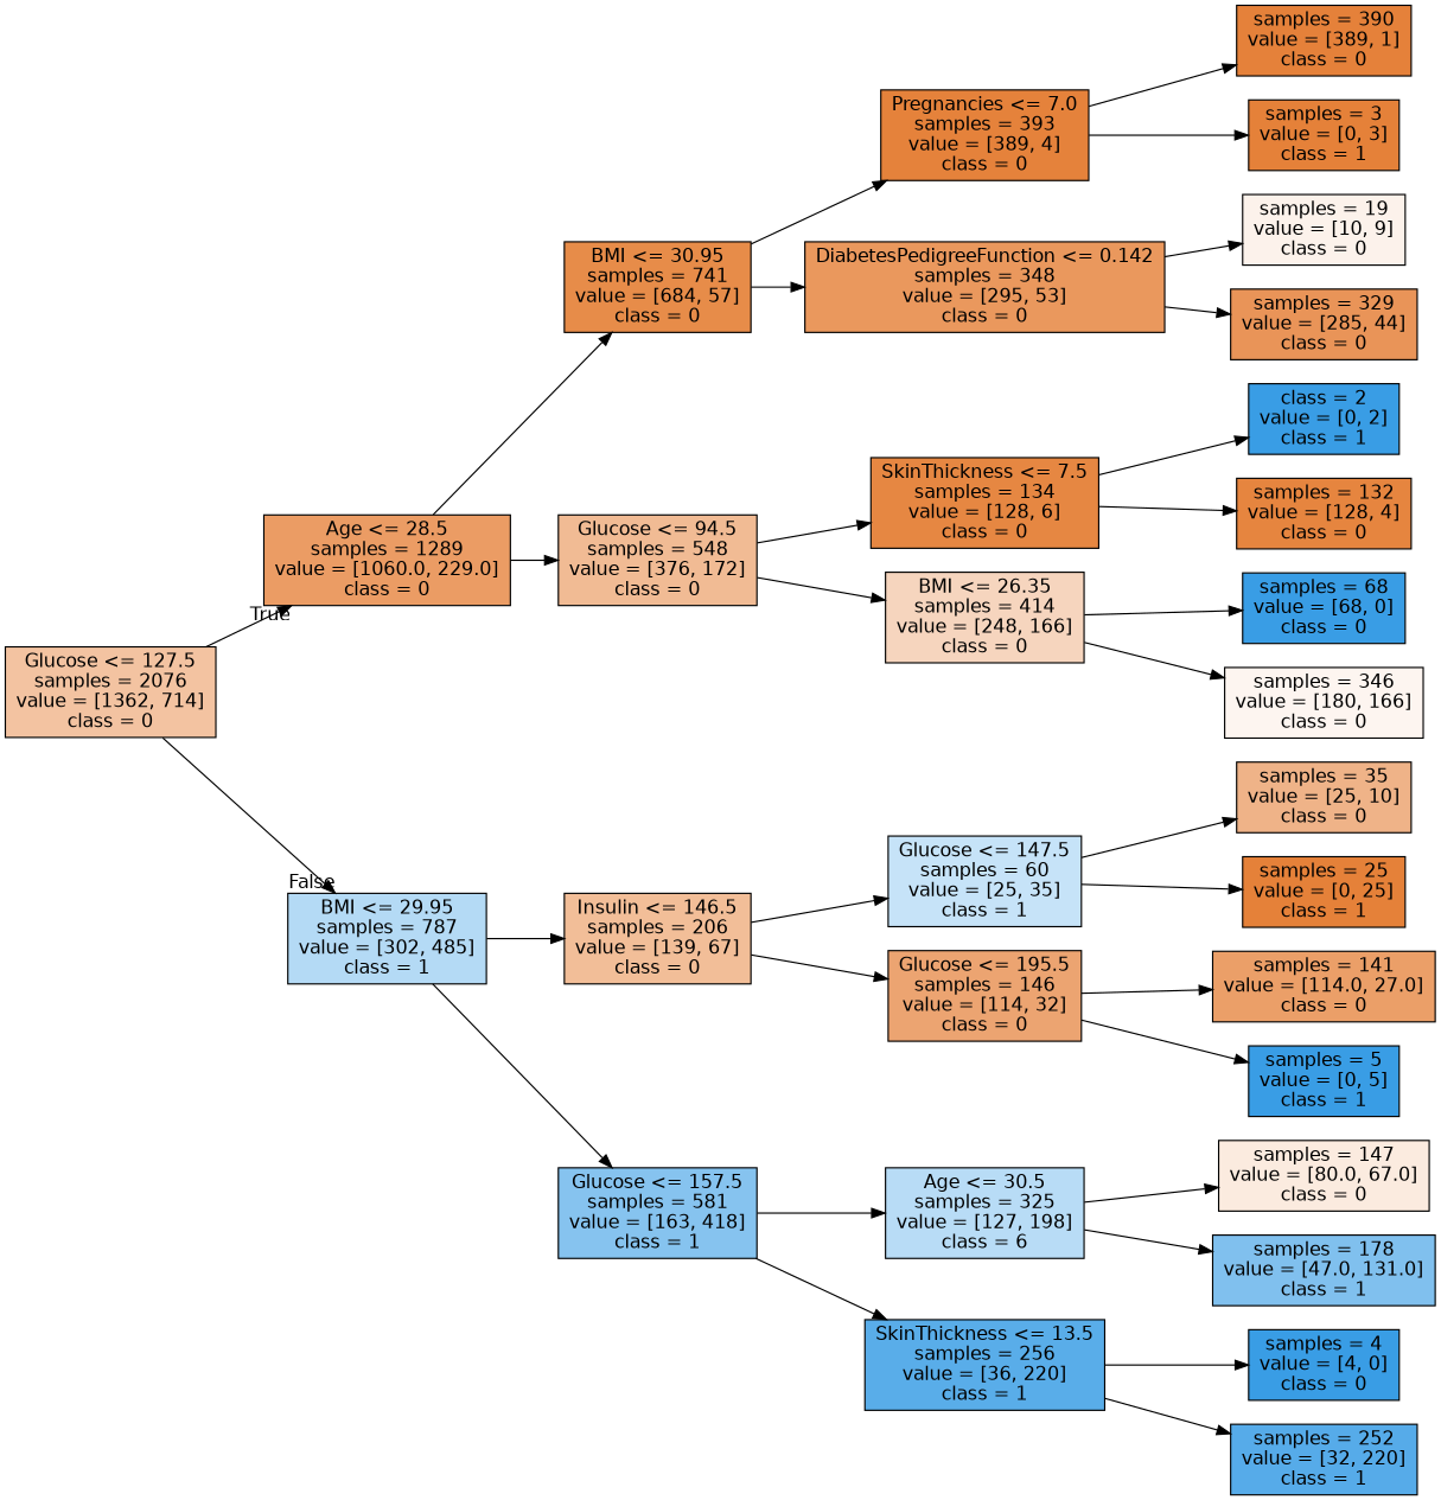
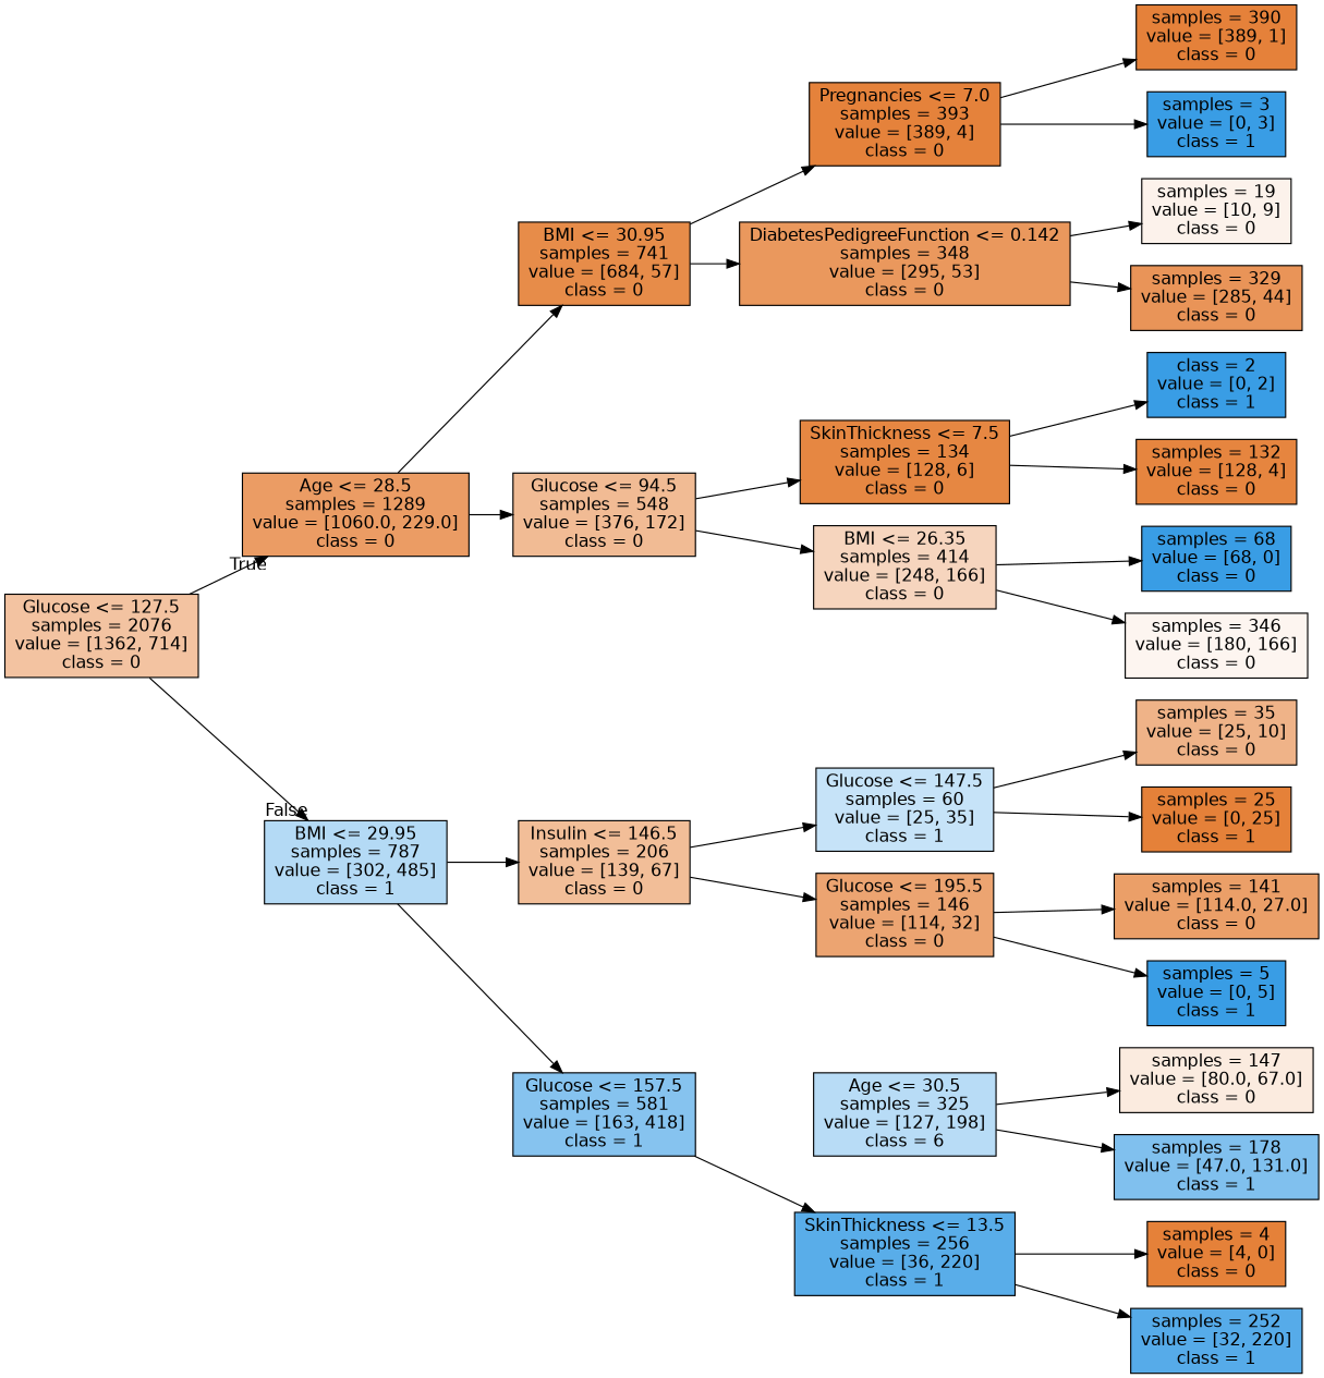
  digraph {
    rankdir=LR
    node [color=black fillcolor="#399de5" fontname=helvetica shape=box style=filled]
    edge [fontname=helvetica]
    n1 [fillcolor="#f3c3a1" label="Glucose <= 127.5\nsamples = 2076\nvalue = [1362, 714]\nclass = 0"]
    n2 [fillcolor="#eb9c64" label="Age <= 28.5\nsamples = 1289\nvalue = [1060.0, 229.0]\nclass = 0"]
    n3 [fillcolor="#b4daf5" label="BMI <= 29.95\nsamples = 787\nvalue = [302, 485]\nclass = 1"]
    n4 [fillcolor="#e78c49" label="BMI <= 30.95\nsamples = 741\nvalue = [684, 57]\nclass = 0"]
    n5 [fillcolor="#f1bb94" label="Glucose <= 94.5\nsamples = 548\nvalue = [376, 172]\nclass = 0"]
    n6 [fillcolor="#f2be98" label="Insulin <= 146.5\nsamples = 206\nvalue = [139, 67]\nclass = 0"]
    n7 [fillcolor="#86c3ef" label="Glucose <= 157.5\nsamples = 581\nvalue = [163, 418]\nclass = 1"]
    n8 [fillcolor="#e5823b" label="Pregnancies <= 7.0\nsamples = 393\nvalue = [389, 4]\nclass = 0"]
    n9 [fillcolor="#ea985d" label="DiabetesPedigreeFunction <= 0.142\nsamples = 348\nvalue = [295, 53]\nclass = 0"]
    n10 [fillcolor="#e68742" label="SkinThickness <= 7.5\nsamples = 134\nvalue = [128, 6]\nclass = 0"]
    n11 [fillcolor="#f6d5be" label="BMI <= 26.35\nsamples = 414\nvalue = [248, 166]\nclass = 0"]
    n12 [fillcolor="#e5813a" label="samples = 390\nvalue = [389, 1]\nclass = 0"]
-   n13 [fillcolor="#e58139" label="samples = 3\nvalue = [0, 3]\nclass = 1"]
+   n13 [label="samples = 3\nvalue = [0, 3]\nclass = 1"]
    n14 [fillcolor="#fcf2eb" label="samples = 19\nvalue = [10, 9]\nclass = 0"]
    n15 [fillcolor="#e99458" label="samples = 329\nvalue = [285, 44]\nclass = 0"]
    n16 [label="class = 2\nvalue = [0, 2]\nclass = 1"]
    n17 [fillcolor="#e6853f" label="samples = 132\nvalue = [128, 4]\nclass = 0"]
    n18 [label="samples = 68\nvalue = [68, 0]\nclass = 0"]
    n19 [fillcolor="#fdf5f0" label="samples = 346\nvalue = [180, 166]\nclass = 0"]
    n20 [fillcolor="#c6e3f8" label="Glucose <= 147.5\nsamples = 60\nvalue = [25, 35]\nclass = 1"]
    n21 [fillcolor="#eca471" label="Glucose <= 195.5\nsamples = 146\nvalue = [114, 32]\nclass = 0"]
    n22 [fillcolor="#b8dcf6" label="Age <= 30.5\nsamples = 325\nvalue = [127, 198]\nclass = 6"]
    n23 [fillcolor="#59ade9" label="SkinThickness <= 13.5\nsamples = 256\nvalue = [36, 220]\nclass = 1"]
    n24 [fillcolor="#efb388" label="samples = 35\nvalue = [25, 10]\nclass = 0"]
    n25 [fillcolor="#e58139" label="samples = 25\nvalue = [0, 25]\nclass = 1"]
    n26 [fillcolor="#eb9f68" label="samples = 141\nvalue = [114.0, 27.0]\nclass = 0"]
    n27 [label="samples = 5\nvalue = [0, 5]\nclass = 1"]
    n28 [fillcolor="#fbebdf" label="samples = 147\nvalue = [80.0, 67.0]\nclass = 0"]
    n29 [fillcolor="#80c0ee" label="samples = 178\nvalue = [47.0, 131.0]\nclass = 1"]
-   n30 [label="samples = 4\nvalue = [4, 0]\nclass = 0"]
+   n30 [fillcolor="#e58139" label="samples = 4\nvalue = [4, 0]\nclass = 0"]
    n31 [fillcolor="#56abe9" label="samples = 252\nvalue = [32, 220]\nclass = 1"]
    n1 -> n2 [headlabel=True labelangle=45 labeldistance=2.5]
    n1 -> n3 [headlabel=False labelangle=-45 labeldistance=2.5]
    n2 -> n4
    n2 -> n5
    n3 -> n6
    n3 -> n7
    n4 -> n8
    n4 -> n9
    n5 -> n10
    n5 -> n11
    n6 -> n20
    n6 -> n21
-   n7 -> n22
    n7 -> n23
    n8 -> n12
    n8 -> n13
    n9 -> n14
    n9 -> n15
    n10 -> n16
    n10 -> n17
    n11 -> n18
    n11 -> n19
    n20 -> n24
    n20 -> n25
    n21 -> n26
    n21 -> n27
    n22 -> n28
    n22 -> n29
    n23 -> n30
    n23 -> n31
  }
